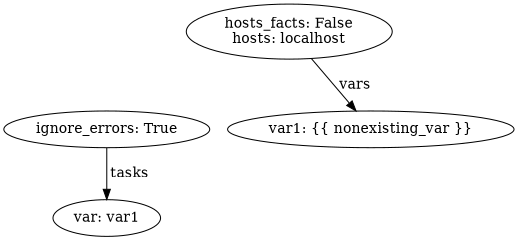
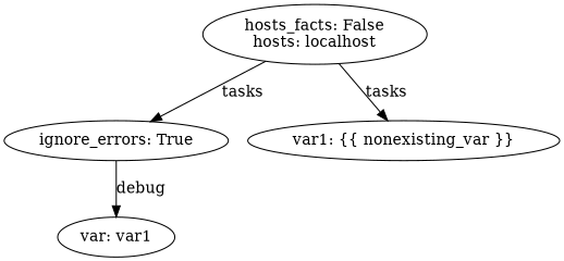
  digraph {
    n1 [label="var: var1\n"]
    n2 [label="ignore_errors: True\n"]
    n3 [label="var1: {{ nonexisting_var }}\n"]
    n4 [label="hosts_facts: False\nhosts: localhost\n"]
-   n2 -> n1 [label=tasks]
-   n4 -> n3 [label=vars]
+   n2 -> n1 [label=debug]
+   n4 -> n2 [label=tasks]
+   n4 -> n3 [label=tasks]
  }
